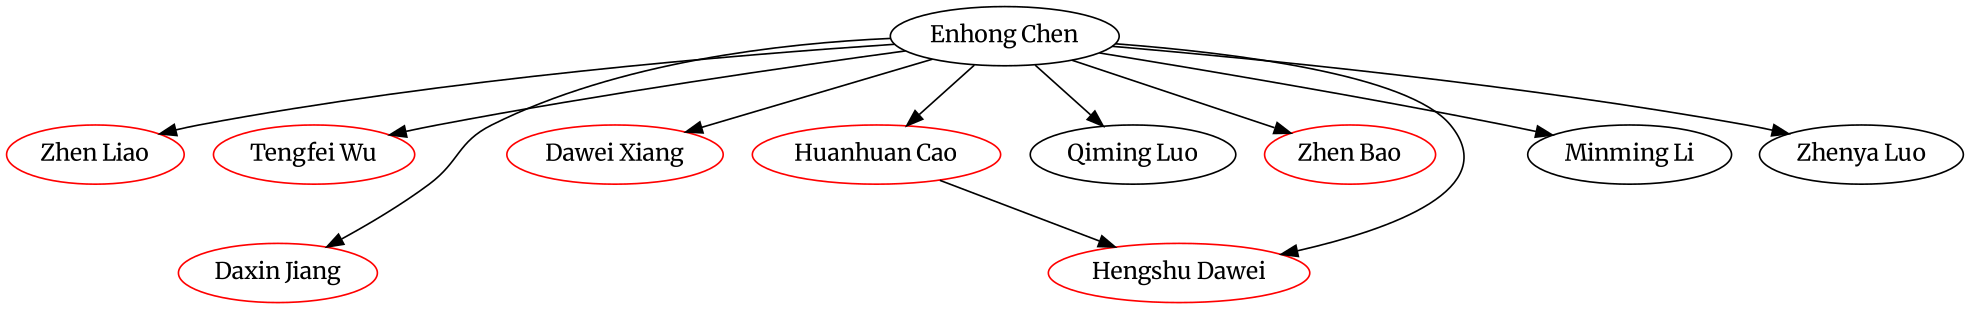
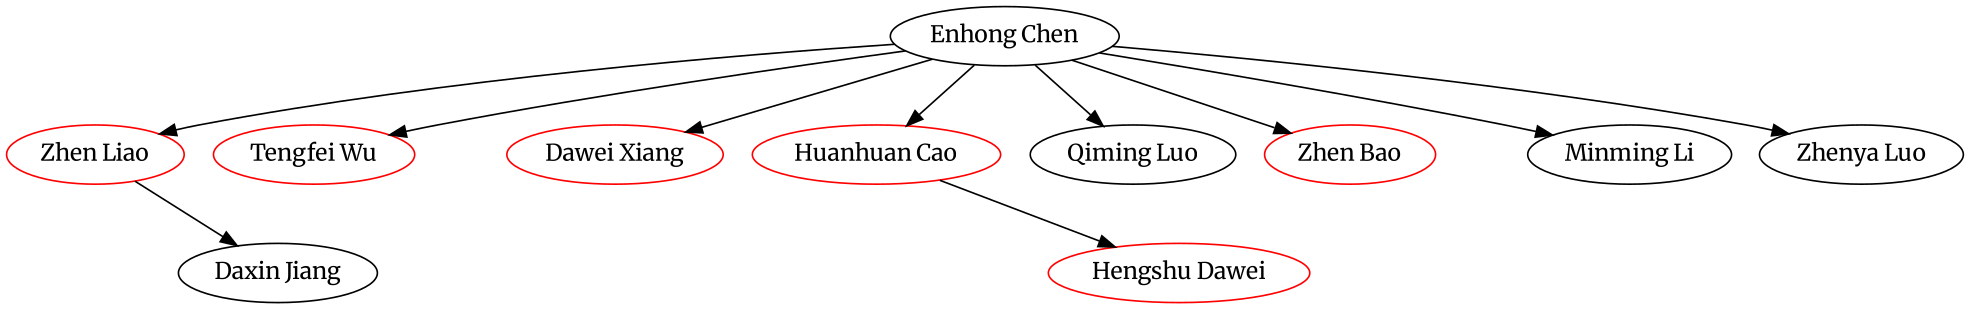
  strict digraph {
    fontname=Merriweather
    node [fontname=Merriweather color=red]
    edge [fontname=Merriweather]
    "Enhong Chen" [color=""]
-   "Daxin Jiang"
+   "Daxin Jiang" [color=""]
    n3 [label="Tengfei Wu"]
    "Huanhuan Cao"
    n5 [label="Dawei Xiang"]
    "Zhen Liao"
    "Qiming Luo" [color=""]
    n8 [label="Zhen Bao"]
    n9 [label="Hengshu Dawei"]
    "Minming Li" [color=""]
    n11 [label="Zhenya Luo" color=""]
-   "Enhong Chen" -> "Daxin Jiang"
+   "Zhen Liao" -> "Daxin Jiang"
    "Enhong Chen" -> n3
    "Enhong Chen" -> "Huanhuan Cao"
    "Enhong Chen" -> n5
    "Enhong Chen" -> "Zhen Liao"
    "Enhong Chen" -> "Qiming Luo"
    "Enhong Chen" -> n8
-   "Enhong Chen" -> n9
    "Enhong Chen" -> "Minming Li"
    "Enhong Chen" -> n11
    "Huanhuan Cao" -> n9
  }
